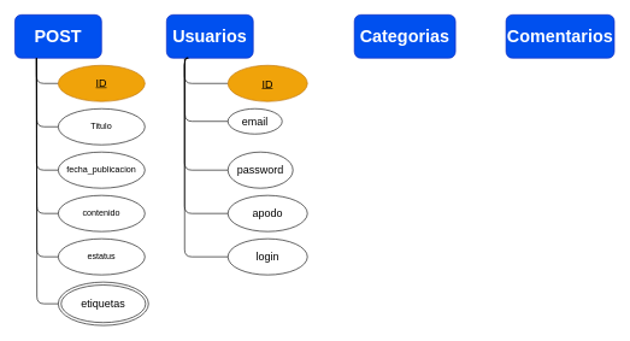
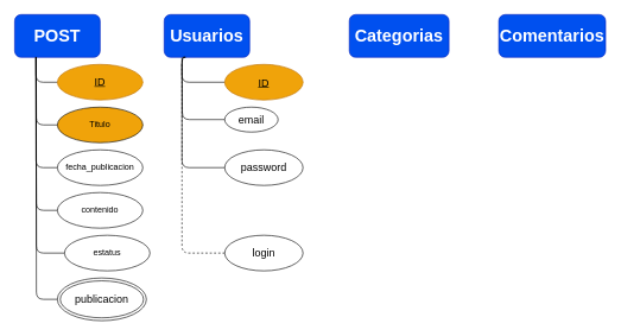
  <mxCell id="0" />
  <mxCell id="1" parent="0" />
  <mxCell id="2" value="&lt;h1&gt;POST&lt;/h1&gt;" style="whiteSpace=wrap;html=1;fillColor=#0050ef;fontColor=#ffffff;strokeColor=#001DBC;rounded=1;glass=0;shadow=0;" vertex="1" parent="1"><mxGeometry x="20" y="20" width="120" height="60" as="geometry" /></mxCell>
  <mxCell id="3" style="edgeStyle=orthogonalEdgeStyle;html=1;exitX=0;exitY=0.5;exitDx=0;exitDy=0;entryX=0.25;entryY=1;entryDx=0;entryDy=0;fontSize=15;fontColor=default;endArrow=none;endFill=0;" edge="1" parent="1" source="4" target="2"><mxGeometry relative="1" as="geometry" /></mxCell>
  <mxCell id="4" value="&lt;p style=&quot;line-height: 100%;&quot;&gt;&lt;u&gt;&lt;font style=&quot;font-size: 15px;&quot;&gt;ID&lt;/font&gt;&lt;/u&gt;&lt;/p&gt;" style="ellipse;whiteSpace=wrap;html=1;rounded=1;shadow=0;glass=0;labelBackgroundColor=none;sketch=0;fillColor=#f0a30a;fontColor=#000000;strokeColor=#BD7000;" vertex="1" parent="1"><mxGeometry x="80" y="90" width="120" height="50" as="geometry" /></mxCell>
  <mxCell id="5" style="edgeStyle=orthogonalEdgeStyle;html=1;exitX=0;exitY=0.5;exitDx=0;exitDy=0;fontSize=15;fontColor=default;endArrow=none;endFill=0;" edge="1" parent="1" source="6"><mxGeometry relative="1" as="geometry"><mxPoint x="50" y="80" as="targetPoint" /></mxGeometry></mxCell>
- <mxCell id="6" value="Titulo" style="ellipse;whiteSpace=wrap;html=1;rounded=1;shadow=0;glass=0;labelBackgroundColor=none;sketch=0;" vertex="1" parent="1"><mxGeometry x="80" y="150" width="120" height="50" as="geometry" /></mxCell>
+ <mxCell id="6" value="Titulo" style="ellipse;whiteSpace=wrap;html=1;rounded=1;shadow=0;glass=0;labelBackgroundColor=none;sketch=0;fillColor=#f0a30a;" vertex="1" parent="1"><mxGeometry x="80" y="150" width="120" height="50" as="geometry" /></mxCell>
  <mxCell id="7" style="edgeStyle=orthogonalEdgeStyle;html=1;exitX=0;exitY=0.5;exitDx=0;exitDy=0;entryX=0.25;entryY=1;entryDx=0;entryDy=0;fontSize=15;fontColor=default;endArrow=none;endFill=0;" edge="1" parent="1" source="8" target="2"><mxGeometry relative="1" as="geometry" /></mxCell>
  <mxCell id="8" value="fecha_publicacion" style="ellipse;whiteSpace=wrap;html=1;rounded=1;shadow=0;glass=0;labelBackgroundColor=none;sketch=0;" vertex="1" parent="1"><mxGeometry x="80" y="210" width="120" height="50" as="geometry" /></mxCell>
  <mxCell id="9" style="edgeStyle=orthogonalEdgeStyle;html=1;exitX=0;exitY=0.5;exitDx=0;exitDy=0;fontSize=15;fontColor=default;endArrow=none;endFill=0;" edge="1" parent="1" source="10"><mxGeometry relative="1" as="geometry"><mxPoint x="50" y="80" as="targetPoint" /></mxGeometry></mxCell>
  <mxCell id="10" value="contenido" style="ellipse;whiteSpace=wrap;html=1;rounded=1;shadow=0;glass=0;labelBackgroundColor=none;sketch=0;" vertex="1" parent="1"><mxGeometry x="80" y="270" width="120" height="50" as="geometry" /></mxCell>
  <mxCell id="11" style="edgeStyle=orthogonalEdgeStyle;html=1;exitX=0;exitY=0.5;exitDx=0;exitDy=0;fontSize=15;fontColor=default;endArrow=none;endFill=0;" edge="1" parent="1" source="12"><mxGeometry relative="1" as="geometry"><mxPoint x="50" y="80" as="targetPoint" /></mxGeometry></mxCell>
- <mxCell id="12" value="estatus" style="ellipse;whiteSpace=wrap;html=1;rounded=1;shadow=0;glass=0;labelBackgroundColor=none;sketch=0;" vertex="1" parent="1"><mxGeometry x="80" y="330" width="120" height="50" as="geometry" /></mxCell>
+ <mxCell id="12" value="estatus" style="ellipse;whiteSpace=wrap;html=1;rounded=1;shadow=0;glass=0;labelBackgroundColor=none;sketch=0;" vertex="1" parent="1"><mxGeometry x="90" y="330" width="120" height="50" as="geometry" /></mxCell>
  <mxCell id="13" style="edgeStyle=orthogonalEdgeStyle;html=1;exitX=0;exitY=0.5;exitDx=0;exitDy=0;fontSize=15;fontColor=default;endArrow=none;endFill=0;" edge="1" parent="1" source="14"><mxGeometry relative="1" as="geometry"><mxPoint x="50" y="80" as="targetPoint" /></mxGeometry></mxCell>
- <mxCell id="14" value="etiquetas" style="ellipse;shape=doubleEllipse;whiteSpace=wrap;html=1;rounded=1;shadow=0;glass=0;labelBackgroundColor=none;sketch=0;strokeWidth=1;fontSize=15;fontColor=default;" vertex="1" parent="1"><mxGeometry x="80" y="390" width="125" height="60" as="geometry" /></mxCell>
+ <mxCell id="14" value="publicacion" style="ellipse;shape=doubleEllipse;whiteSpace=wrap;html=1;rounded=1;shadow=0;glass=0;labelBackgroundColor=none;sketch=0;strokeWidth=1;fontSize=15;fontColor=default;" vertex="1" parent="1"><mxGeometry x="80" y="390" width="125" height="60" as="geometry" /></mxCell>
  <mxCell id="15" value="&lt;h1&gt;Usuarios&lt;/h1&gt;" style="whiteSpace=wrap;html=1;fillColor=#0050ef;fontColor=#ffffff;strokeColor=#001DBC;rounded=1;glass=0;shadow=0;" vertex="1" parent="1"><mxGeometry x="230" y="20" width="120" height="60" as="geometry" /></mxCell>
  <mxCell id="16" style="edgeStyle=orthogonalEdgeStyle;html=1;exitX=0;exitY=0.5;exitDx=0;exitDy=0;entryX=0.25;entryY=1;entryDx=0;entryDy=0;fontSize=15;fontColor=default;endArrow=none;endFill=0;" edge="1" parent="1" source="17" target="15"><mxGeometry relative="1" as="geometry"><Array as="points"><mxPoint x="255" y="115" /><mxPoint x="255" y="80" /></Array></mxGeometry></mxCell>
  <mxCell id="17" value="&lt;u&gt;ID&lt;/u&gt;" style="ellipse;whiteSpace=wrap;html=1;rounded=1;shadow=0;glass=0;labelBackgroundColor=none;sketch=0;strokeWidth=1;fontSize=15;fontColor=#000000;fillColor=#f0a30a;strokeColor=#BD7000;" vertex="1" parent="1"><mxGeometry x="315" y="90" width="110" height="50" as="geometry" /></mxCell>
  <mxCell id="18" style="edgeStyle=orthogonalEdgeStyle;html=1;exitX=0;exitY=0.5;exitDx=0;exitDy=0;fontSize=15;fontColor=default;endArrow=none;endFill=0;" edge="1" parent="1" source="19"><mxGeometry relative="1" as="geometry"><mxPoint x="255" y="80" as="targetPoint" /></mxGeometry></mxCell>
  <mxCell id="19" value="email" style="ellipse;whiteSpace=wrap;html=1;rounded=1;shadow=0;glass=0;labelBackgroundColor=none;sketch=0;strokeWidth=1;fontSize=15;fontColor=default;" vertex="1" parent="1"><mxGeometry x="315" y="150" width="75" height="35" as="geometry" /></mxCell>
  <mxCell id="20" style="edgeStyle=orthogonalEdgeStyle;html=1;exitX=0;exitY=0.5;exitDx=0;exitDy=0;entryX=0.25;entryY=1;entryDx=0;entryDy=0;fontSize=15;fontColor=default;endArrow=none;endFill=0;" edge="1" parent="1" source="21" target="15"><mxGeometry relative="1" as="geometry"><Array as="points"><mxPoint x="255" y="235" /><mxPoint x="255" y="80" /></Array></mxGeometry></mxCell>
- <mxCell id="21" value="password" style="ellipse;whiteSpace=wrap;html=1;rounded=1;shadow=0;glass=0;labelBackgroundColor=none;sketch=0;strokeWidth=1;fontSize=15;fontColor=default;" vertex="1" parent="1"><mxGeometry x="315" y="210" width="90" height="50" as="geometry" /></mxCell>
- <mxCell id="22" style="edgeStyle=orthogonalEdgeStyle;html=1;exitX=0;exitY=0.5;exitDx=0;exitDy=0;entryX=0.25;entryY=1;entryDx=0;entryDy=0;fontSize=15;fontColor=default;endArrow=none;endFill=0;" edge="1" parent="1" source="23" target="15"><mxGeometry relative="1" as="geometry"><Array as="points"><mxPoint x="255" y="295" /><mxPoint x="255" y="80" /></Array></mxGeometry></mxCell>
- <mxCell id="23" value="apodo" style="ellipse;whiteSpace=wrap;html=1;rounded=1;shadow=0;glass=0;labelBackgroundColor=none;sketch=0;strokeWidth=1;fontSize=15;fontColor=default;" vertex="1" parent="1"><mxGeometry x="315" y="270" width="110" height="50" as="geometry" /></mxCell>
- <mxCell id="24" style="edgeStyle=orthogonalEdgeStyle;html=1;exitX=0;exitY=0.5;exitDx=0;exitDy=0;entryX=0.25;entryY=1;entryDx=0;entryDy=0;fontSize=15;fontColor=default;endArrow=none;endFill=0;" edge="1" parent="1" source="25" target="15"><mxGeometry relative="1" as="geometry"><Array as="points"><mxPoint x="255" y="355" /><mxPoint x="255" y="80" /></Array></mxGeometry></mxCell>
+ <mxCell id="21" value="password" style="ellipse;whiteSpace=wrap;html=1;rounded=1;shadow=0;glass=0;labelBackgroundColor=none;sketch=0;strokeWidth=1;fontSize=15;fontColor=default;" vertex="1" parent="1"><mxGeometry x="315" y="210" width="110" height="50" as="geometry" /></mxCell>
+ <mxCell id="24" style="edgeStyle=orthogonalEdgeStyle;html=1;exitX=0;exitY=0.5;exitDx=0;exitDy=0;entryX=0.25;entryY=1;entryDx=0;entryDy=0;fontSize=15;fontColor=default;endArrow=none;endFill=0;dashed=1;" edge="1" parent="1" source="25" target="15"><mxGeometry relative="1" as="geometry"><Array as="points"><mxPoint x="255" y="355" /><mxPoint x="255" y="80" /></Array></mxGeometry></mxCell>
  <mxCell id="25" value="login" style="ellipse;whiteSpace=wrap;html=1;rounded=1;shadow=0;glass=0;labelBackgroundColor=none;sketch=0;strokeWidth=1;fontSize=15;fontColor=default;" vertex="1" parent="1"><mxGeometry x="315" y="330" width="110" height="50" as="geometry" /></mxCell>
  <mxCell id="26" value="&lt;h1&gt;Categorias&lt;/h1&gt;" style="whiteSpace=wrap;html=1;fillColor=#0050ef;fontColor=#ffffff;strokeColor=#001DBC;rounded=1;glass=0;shadow=0;" vertex="1" parent="1"><mxGeometry x="490" y="20" width="140" height="60" as="geometry" /></mxCell>
  <mxCell id="27" value="&lt;h1&gt;Comentarios&lt;/h1&gt;" style="whiteSpace=wrap;html=1;fillColor=#0050ef;fontColor=#ffffff;strokeColor=#001DBC;rounded=1;glass=0;shadow=0;" vertex="1" parent="1"><mxGeometry x="700" y="20" width="150" height="60" as="geometry" /></mxCell>
